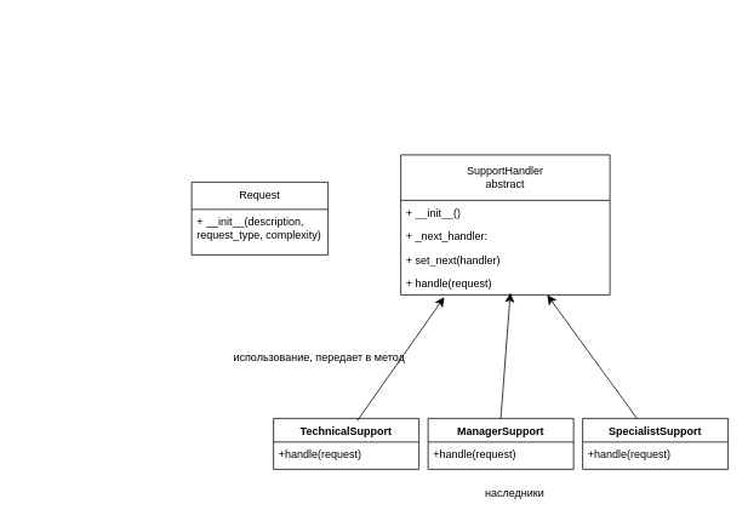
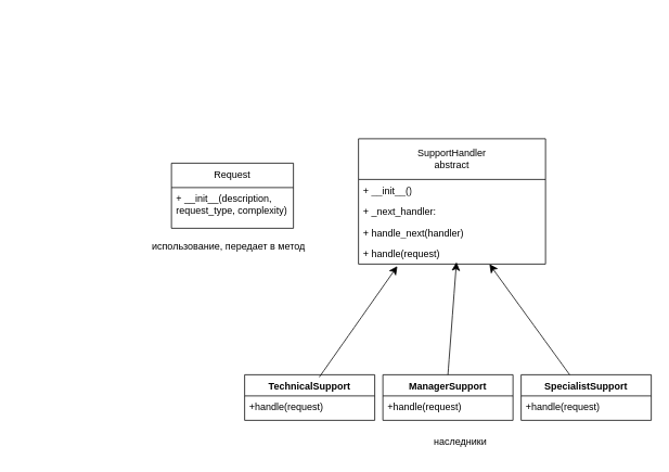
  <mxCell id="0" />
  <mxCell id="1" parent="0" />
  <mxCell id="2" value="&lt;div&gt;SupportHandler&lt;/div&gt;&lt;div&gt;abstract&lt;/div&gt;" style="swimlane;fontStyle=0;childLayout=stackLayout;horizontal=1;startSize=50;fillColor=none;horizontalStack=0;resizeParent=1;resizeParentMax=0;resizeLast=0;collapsible=1;marginBottom=0;whiteSpace=wrap;html=1;" vertex="1" parent="1"><mxGeometry x="440" y="170" width="230" height="154" as="geometry" /></mxCell>
  <mxCell id="3" value="+ __init__()" style="text;strokeColor=none;fillColor=none;align=left;verticalAlign=top;spacingLeft=4;spacingRight=4;overflow=hidden;rotatable=0;points=[[0,0.5],[1,0.5]];portConstraint=eastwest;whiteSpace=wrap;html=1;" vertex="1" parent="2"><mxGeometry y="50" width="230" height="26" as="geometry" /></mxCell>
  <mxCell id="4" value="+ _next_handler:&amp;nbsp;" style="text;strokeColor=none;fillColor=none;align=left;verticalAlign=top;spacingLeft=4;spacingRight=4;overflow=hidden;rotatable=0;points=[[0,0.5],[1,0.5]];portConstraint=eastwest;whiteSpace=wrap;html=1;" vertex="1" parent="2"><mxGeometry y="76" width="230" height="26" as="geometry" /></mxCell>
- <mxCell id="5" value="+ set_next(handler)" style="text;strokeColor=none;fillColor=none;align=left;verticalAlign=top;spacingLeft=4;spacingRight=4;overflow=hidden;rotatable=0;points=[[0,0.5],[1,0.5]];portConstraint=eastwest;whiteSpace=wrap;html=1;" vertex="1" parent="2"><mxGeometry y="102" width="230" height="26" as="geometry" /></mxCell>
+ <mxCell id="5" value="+ handle_next(handler)" style="text;strokeColor=none;fillColor=none;align=left;verticalAlign=top;spacingLeft=4;spacingRight=4;overflow=hidden;rotatable=0;points=[[0,0.5],[1,0.5]];portConstraint=eastwest;whiteSpace=wrap;html=1;" vertex="1" parent="2"><mxGeometry y="102" width="230" height="26" as="geometry" /></mxCell>
  <mxCell id="6" value="+ handle(request)" style="text;strokeColor=none;fillColor=none;align=left;verticalAlign=top;spacingLeft=4;spacingRight=4;overflow=hidden;rotatable=0;points=[[0,0.5],[1,0.5]];portConstraint=eastwest;whiteSpace=wrap;html=1;" vertex="1" parent="2"><mxGeometry y="128" width="230" height="26" as="geometry" /></mxCell>
  <mxCell id="7" value="TechnicalSupport" style="swimlane;fontStyle=1;align=center;verticalAlign=top;childLayout=stackLayout;horizontal=1;startSize=26;horizontalStack=0;resizeParent=1;resizeParentMax=0;resizeLast=0;collapsible=1;marginBottom=0;whiteSpace=wrap;html=1;" vertex="1" parent="1"><mxGeometry x="300" y="460" width="160" height="56" as="geometry" /></mxCell>
  <mxCell id="8" value="+handle(request)" style="text;strokeColor=none;fillColor=none;align=left;verticalAlign=top;spacingLeft=4;spacingRight=4;overflow=hidden;rotatable=0;points=[[0,0.5],[1,0.5]];portConstraint=eastwest;whiteSpace=wrap;html=1;" vertex="1" parent="7"><mxGeometry y="26" width="160" height="30" as="geometry" /></mxCell>
  <mxCell id="9" value="ManagerSupport" style="swimlane;fontStyle=1;align=center;verticalAlign=top;childLayout=stackLayout;horizontal=1;startSize=26;horizontalStack=0;resizeParent=1;resizeParentMax=0;resizeLast=0;collapsible=1;marginBottom=0;whiteSpace=wrap;html=1;" vertex="1" parent="1"><mxGeometry x="470" y="460" width="160" height="56" as="geometry" /></mxCell>
  <mxCell id="10" value="+handle(request)" style="text;strokeColor=none;fillColor=none;align=left;verticalAlign=top;spacingLeft=4;spacingRight=4;overflow=hidden;rotatable=0;points=[[0,0.5],[1,0.5]];portConstraint=eastwest;whiteSpace=wrap;html=1;" vertex="1" parent="9"><mxGeometry y="26" width="160" height="30" as="geometry" /></mxCell>
  <mxCell id="11" value="SpecialistSupport" style="swimlane;fontStyle=1;align=center;verticalAlign=top;childLayout=stackLayout;horizontal=1;startSize=26;horizontalStack=0;resizeParent=1;resizeParentMax=0;resizeLast=0;collapsible=1;marginBottom=0;whiteSpace=wrap;html=1;" vertex="1" parent="1"><mxGeometry x="640" y="460" width="160" height="56" as="geometry" /></mxCell>
  <mxCell id="12" value="+handle(request)" style="text;strokeColor=none;fillColor=none;align=left;verticalAlign=top;spacingLeft=4;spacingRight=4;overflow=hidden;rotatable=0;points=[[0,0.5],[1,0.5]];portConstraint=eastwest;whiteSpace=wrap;html=1;" vertex="1" parent="11"><mxGeometry y="26" width="160" height="30" as="geometry" /></mxCell>
  <mxCell id="13" value="Request" style="swimlane;fontStyle=0;childLayout=stackLayout;horizontal=1;startSize=30;fillColor=none;horizontalStack=0;resizeParent=1;resizeParentMax=0;resizeLast=0;collapsible=1;marginBottom=0;whiteSpace=wrap;html=1;" vertex="1" parent="1"><mxGeometry x="210" y="200" width="150" height="80" as="geometry" /></mxCell>
  <mxCell id="14" value="+ __init__(description, request_type, complexity)" style="text;strokeColor=none;fillColor=none;align=left;verticalAlign=top;spacingLeft=4;spacingRight=4;overflow=hidden;rotatable=0;points=[[0,0.5],[1,0.5]];portConstraint=eastwest;whiteSpace=wrap;html=1;" vertex="1" parent="13"><mxGeometry y="30" width="150" height="50" as="geometry" /></mxCell>
  <mxCell id="15" value="&amp;nbsp;" style="text;whiteSpace=wrap;html=1;" vertex="1" parent="1"><mxGeometry x="90" y="20" width="40" height="40" as="geometry" /></mxCell>
  <mxCell id="16" value="&amp;nbsp;" style="text;whiteSpace=wrap;html=1;" vertex="1" parent="1"><mxGeometry x="20" y="450" width="40" height="40" as="geometry" /></mxCell>
  <mxCell id="17" value="" style="endArrow=classic;html=1;rounded=0;fontSize=12;startSize=8;endSize=8;curved=1;entryX=0.7;entryY=1.003;entryDx=0;entryDy=0;entryPerimeter=0;" edge="1" parent="1" source="11" target="6"><mxGeometry width="50" height="50" relative="1" as="geometry"><mxPoint x="520" y="802" as="sourcePoint" /><mxPoint x="621.93" y="353.12" as="targetPoint" /></mxGeometry></mxCell>
  <mxCell id="18" value="" style="endArrow=classic;html=1;rounded=0;fontSize=12;startSize=8;endSize=8;curved=1;entryX=0.524;entryY=0.91;entryDx=0;entryDy=0;entryPerimeter=0;exitX=0.5;exitY=0;exitDx=0;exitDy=0;" edge="1" parent="1" source="9" target="6"><mxGeometry width="50" height="50" relative="1" as="geometry"><mxPoint x="470" y="512" as="sourcePoint" /><mxPoint x="557" y="350" as="targetPoint" /></mxGeometry></mxCell>
  <mxCell id="19" value="" style="endArrow=classic;html=1;rounded=0;fontSize=12;startSize=8;endSize=8;curved=1;entryX=0.208;entryY=1.096;entryDx=0;entryDy=0;entryPerimeter=0;exitX=0.574;exitY=0.051;exitDx=0;exitDy=0;exitPerimeter=0;" edge="1" parent="1" source="7" target="6"><mxGeometry width="50" height="50" relative="1" as="geometry"><mxPoint x="383" y="516" as="sourcePoint" /><mxPoint x="470" y="354" as="targetPoint" /></mxGeometry></mxCell>
  <mxCell id="20" value="наследники" style="text;html=1;align=center;verticalAlign=middle;resizable=0;points=[];autosize=1;strokeColor=none;fillColor=none;" vertex="1" parent="1"><mxGeometry x="525" y="528" width="80" height="30" as="geometry" /></mxCell>
- <mxCell id="21" value="использование, передает в метод" style="text;html=1;align=center;verticalAlign=middle;resizable=0;points=[];autosize=1;strokeColor=none;fillColor=none;" vertex="1" parent="1"><mxGeometry x="255" y="378" width="190" height="30" as="geometry" /></mxCell>
+ <mxCell id="21" value="использование, передает в метод" style="text;html=1;align=center;verticalAlign=middle;resizable=0;points=[];autosize=1;strokeColor=none;fillColor=none;" vertex="1" parent="1"><mxGeometry x="185" y="288" width="190" height="30" as="geometry" /></mxCell>
